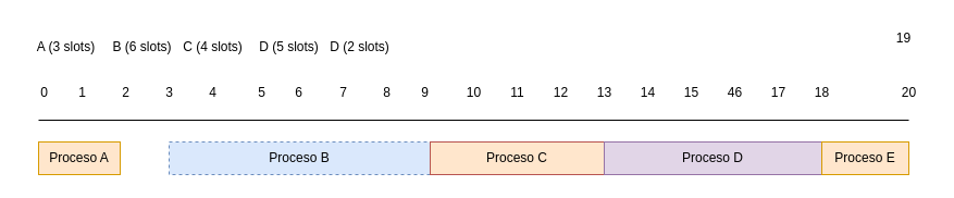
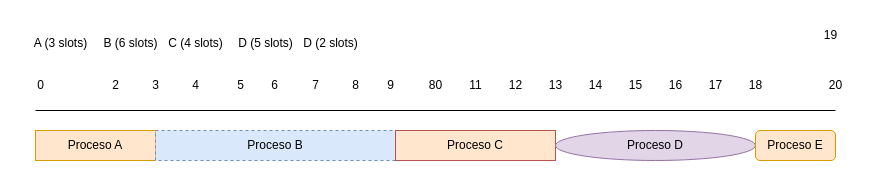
  <mxCell id="0" />
  <mxCell id="1" parent="0" />
  <mxCell id="2" value="" style="endArrow=none;html=1;rounded=0;" edge="1" parent="1"><mxGeometry width="50" height="50" relative="1" as="geometry"><mxPoint x="35" y="110" as="sourcePoint" /><mxPoint x="835" y="110" as="targetPoint" /></mxGeometry></mxCell>
  <mxCell id="3" value="0" style="text;html=1;align=center;verticalAlign=middle;resizable=0;points=[];autosize=1;strokeColor=none;fillColor=none;" vertex="1" parent="1"><mxGeometry x="25" y="70" width="30" height="30" as="geometry" /></mxCell>
- <mxCell id="4" value="1" style="text;html=1;align=center;verticalAlign=middle;resizable=0;points=[];autosize=1;strokeColor=none;fillColor=none;" vertex="1" parent="1"><mxGeometry x="60" y="70" width="30" height="30" as="geometry" /></mxCell>
  <mxCell id="5" value="2" style="text;html=1;align=center;verticalAlign=middle;resizable=0;points=[];autosize=1;strokeColor=none;fillColor=none;" vertex="1" parent="1"><mxGeometry x="100" y="70" width="30" height="30" as="geometry" /></mxCell>
  <mxCell id="6" value="3" style="text;html=1;align=center;verticalAlign=middle;resizable=0;points=[];autosize=1;strokeColor=none;fillColor=none;" vertex="1" parent="1"><mxGeometry x="140" y="70" width="30" height="30" as="geometry" /></mxCell>
  <mxCell id="7" value="4" style="text;html=1;align=center;verticalAlign=middle;resizable=0;points=[];autosize=1;strokeColor=none;fillColor=none;" vertex="1" parent="1"><mxGeometry x="180" y="70" width="30" height="30" as="geometry" /></mxCell>
  <mxCell id="8" value="5" style="text;html=1;align=center;verticalAlign=middle;resizable=0;points=[];autosize=1;strokeColor=none;fillColor=none;" vertex="1" parent="1"><mxGeometry x="225" y="70" width="30" height="30" as="geometry" /></mxCell>
  <mxCell id="9" value="6" style="text;html=1;align=center;verticalAlign=middle;resizable=0;points=[];autosize=1;strokeColor=none;fillColor=none;" vertex="1" parent="1"><mxGeometry x="259" y="70" width="30" height="30" as="geometry" /></mxCell>
  <mxCell id="10" value="7" style="text;html=1;align=center;verticalAlign=middle;resizable=0;points=[];autosize=1;strokeColor=none;fillColor=none;" vertex="1" parent="1"><mxGeometry x="300" y="70" width="30" height="30" as="geometry" /></mxCell>
  <mxCell id="11" value="8" style="text;html=1;align=center;verticalAlign=middle;resizable=0;points=[];autosize=1;strokeColor=none;fillColor=none;" vertex="1" parent="1"><mxGeometry x="340" y="70" width="30" height="30" as="geometry" /></mxCell>
  <mxCell id="12" value="9" style="text;html=1;align=center;verticalAlign=middle;resizable=0;points=[];autosize=1;strokeColor=none;fillColor=none;" vertex="1" parent="1"><mxGeometry x="375" y="70" width="30" height="30" as="geometry" /></mxCell>
- <mxCell id="13" value="10" style="text;html=1;align=center;verticalAlign=middle;resizable=0;points=[];autosize=1;strokeColor=none;fillColor=none;" vertex="1" parent="1"><mxGeometry x="415" y="70" width="40" height="30" as="geometry" /></mxCell>
- <mxCell id="14" value="Proceso A" style="rounded=0;whiteSpace=wrap;html=1;fillColor=#ffe6cc;strokeColor=#d79b00;" vertex="1" parent="1"><mxGeometry x="35" y="130" width="75" height="30" as="geometry" /></mxCell>
+ <mxCell id="13" value="80" style="text;html=1;align=center;verticalAlign=middle;resizable=0;points=[];autosize=1;strokeColor=none;fillColor=none;" vertex="1" parent="1"><mxGeometry x="415" y="70" width="40" height="30" as="geometry" /></mxCell>
+ <mxCell id="14" value="Proceso A" style="rounded=0;whiteSpace=wrap;html=1;fillColor=#ffe6cc;strokeColor=#d79b00;" vertex="1" parent="1"><mxGeometry x="35" y="130" width="120" height="30" as="geometry" /></mxCell>
  <mxCell id="15" style="edgeStyle=orthogonalEdgeStyle;rounded=0;orthogonalLoop=1;jettySize=auto;html=1;exitX=0.5;exitY=1;exitDx=0;exitDy=0;" edge="1" parent="1" source="14" target="14"><mxGeometry relative="1" as="geometry" /></mxCell>
  <mxCell id="16" value="Proceso B" style="rounded=0;whiteSpace=wrap;html=1;fillColor=#dae8fc;strokeColor=#6c8ebf;dashed=1;" vertex="1" parent="1"><mxGeometry x="155" y="130" width="240" height="30" as="geometry" /></mxCell>
  <mxCell id="17" value="Proceso C" style="rounded=0;whiteSpace=wrap;html=1;fillColor=#ffe6cc;strokeColor=#b85450;" vertex="1" parent="1"><mxGeometry x="395" y="130" width="160" height="30" as="geometry" /></mxCell>
  <mxCell id="18" value="11" style="text;html=1;align=center;verticalAlign=middle;resizable=0;points=[];autosize=1;strokeColor=none;fillColor=none;" vertex="1" parent="1"><mxGeometry x="455" y="70" width="40" height="30" as="geometry" /></mxCell>
  <mxCell id="19" value="12" style="text;html=1;align=center;verticalAlign=middle;resizable=0;points=[];autosize=1;strokeColor=none;fillColor=none;" vertex="1" parent="1"><mxGeometry x="495" y="70" width="40" height="30" as="geometry" /></mxCell>
  <mxCell id="20" value="13" style="text;html=1;align=center;verticalAlign=middle;resizable=0;points=[];autosize=1;strokeColor=none;fillColor=none;" vertex="1" parent="1"><mxGeometry x="535" y="70" width="40" height="30" as="geometry" /></mxCell>
  <mxCell id="21" value="14" style="text;html=1;align=center;verticalAlign=middle;resizable=0;points=[];autosize=1;strokeColor=none;fillColor=none;" vertex="1" parent="1"><mxGeometry x="575" y="70" width="40" height="30" as="geometry" /></mxCell>
  <mxCell id="22" value="15" style="text;html=1;align=center;verticalAlign=middle;resizable=0;points=[];autosize=1;strokeColor=none;fillColor=none;" vertex="1" parent="1"><mxGeometry x="615" y="70" width="40" height="30" as="geometry" /></mxCell>
- <mxCell id="23" value="46" style="text;html=1;align=center;verticalAlign=middle;resizable=0;points=[];autosize=1;strokeColor=none;fillColor=none;" vertex="1" parent="1"><mxGeometry x="655" y="70" width="40" height="30" as="geometry" /></mxCell>
+ <mxCell id="23" value="16" style="text;html=1;align=center;verticalAlign=middle;resizable=0;points=[];autosize=1;strokeColor=none;fillColor=none;" vertex="1" parent="1"><mxGeometry x="655" y="70" width="40" height="30" as="geometry" /></mxCell>
  <mxCell id="24" value="17" style="text;html=1;align=center;verticalAlign=middle;resizable=0;points=[];autosize=1;strokeColor=none;fillColor=none;" vertex="1" parent="1"><mxGeometry x="695" y="70" width="40" height="30" as="geometry" /></mxCell>
  <mxCell id="25" value="18" style="text;html=1;align=center;verticalAlign=middle;resizable=0;points=[];autosize=1;strokeColor=none;fillColor=none;" vertex="1" parent="1"><mxGeometry x="735" y="70" width="40" height="30" as="geometry" /></mxCell>
  <mxCell id="26" value="19" style="text;html=1;align=center;verticalAlign=middle;resizable=0;points=[];autosize=1;strokeColor=none;fillColor=none;" vertex="1" parent="1"><mxGeometry x="810" y="20" width="40" height="30" as="geometry" /></mxCell>
  <mxCell id="27" value="20" style="text;html=1;align=center;verticalAlign=middle;resizable=0;points=[];autosize=1;strokeColor=none;fillColor=none;" vertex="1" parent="1"><mxGeometry x="815" y="70" width="40" height="30" as="geometry" /></mxCell>
- <mxCell id="28" value="Proceso D" style="rounded=0;whiteSpace=wrap;html=1;fillColor=#e1d5e7;strokeColor=#9673a6;" vertex="1" parent="1"><mxGeometry x="555" y="130" width="200" height="30" as="geometry" /></mxCell>
+ <mxCell id="28" value="Proceso D" style="ellipse;whiteSpace=wrap;html=1;fillColor=#e1d5e7;strokeColor=#9673a6;" vertex="1" parent="1"><mxGeometry x="555" y="130" width="200" height="30" as="geometry" /></mxCell>
  <mxCell id="29" value="A (3 slots)" style="text;html=1;align=center;verticalAlign=middle;resizable=0;points=[];autosize=1;strokeColor=none;fillColor=none;" vertex="1" parent="1"><mxGeometry x="20" y="28" width="80" height="30" as="geometry" /></mxCell>
  <mxCell id="30" value="B (6 slots)" style="text;html=1;align=center;verticalAlign=middle;resizable=0;points=[];autosize=1;strokeColor=none;fillColor=none;" vertex="1" parent="1"><mxGeometry x="90" y="28" width="80" height="30" as="geometry" /></mxCell>
- <mxCell id="31" value="Proceso E" style="rounded=0;whiteSpace=wrap;html=1;fillColor=#ffe6cc;strokeColor=#d79b00;" vertex="1" parent="1"><mxGeometry x="755" y="130" width="80" height="30" as="geometry" /></mxCell>
+ <mxCell id="31" value="Proceso E" style="whiteSpace=wrap;html=1;fillColor=#ffe6cc;strokeColor=#d79b00;rounded=1;" vertex="1" parent="1"><mxGeometry x="755" y="130" width="80" height="30" as="geometry" /></mxCell>
  <mxCell id="32" value="C (4 slots)" style="text;html=1;align=center;verticalAlign=middle;resizable=0;points=[];autosize=1;strokeColor=none;fillColor=none;" vertex="1" parent="1"><mxGeometry x="155" y="28" width="80" height="30" as="geometry" /></mxCell>
  <mxCell id="33" value="D (5 slots)" style="text;html=1;align=center;verticalAlign=middle;resizable=0;points=[];autosize=1;strokeColor=none;fillColor=none;" vertex="1" parent="1"><mxGeometry x="225" y="28" width="80" height="30" as="geometry" /></mxCell>
  <mxCell id="34" value="D (2 slots)" style="text;html=1;align=center;verticalAlign=middle;resizable=0;points=[];autosize=1;strokeColor=none;fillColor=none;" vertex="1" parent="1"><mxGeometry x="290" y="28" width="80" height="30" as="geometry" /></mxCell>
